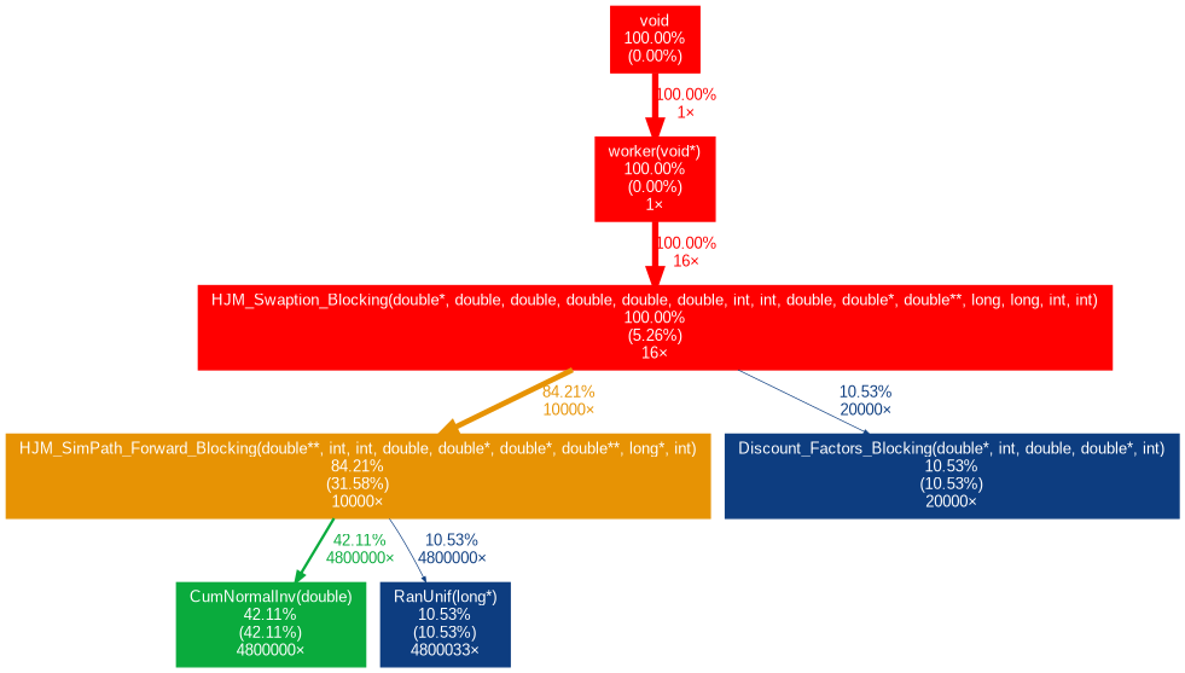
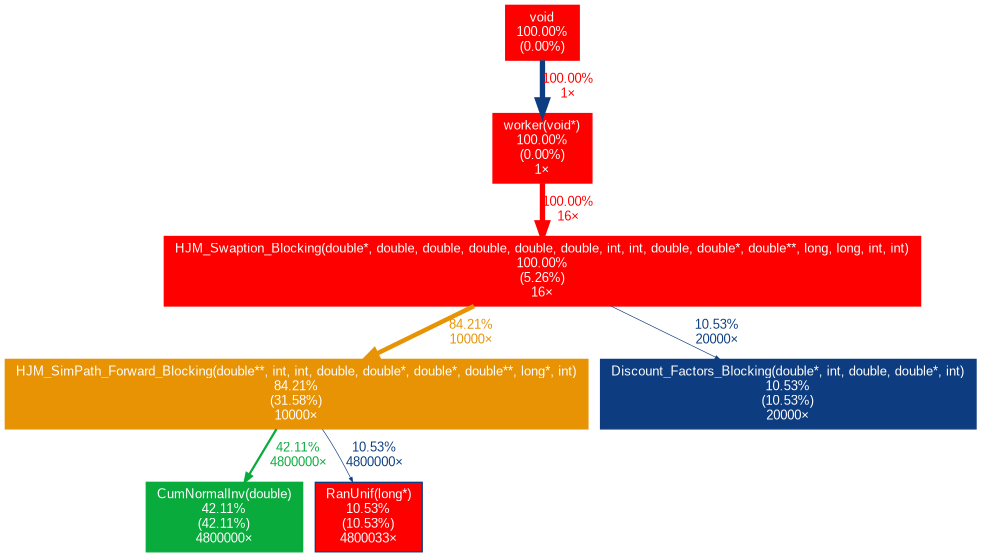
  digraph {
    fontname=Arial
    nodesep=0.125
    ranksep=0.25
    node [color="#ff0000" fontcolor="#ffffff" fontname=Arial fontsize=10.00 shape=box style=filled]
    edge [arrowsize=1.00 color="#ff0000" fontcolor="#ff0000" fontname=Arial fontsize=10.00 labeldistance=4.00 penwidth=4.00]
    n1 [height=0 label="void\n100.00%\n(0.00%)" width=0]
    n2 [height=0 label="worker(void*)\n100.00%\n(0.00%)\n1×" width=0]
    n3 [height=0 label="HJM_Swaption_Blocking(double*, double, double, double, double, double, int, int, double, double*, double**, long, long, int, int)\n100.00%\n(5.26%)\n16×" width=0]
    n4 [color="#e79304" height=0 label="HJM_SimPath_Forward_Blocking(double**, int, int, double, double*, double*, double**, long*, int)\n84.21%\n(31.58%)\n10000×" width=0]
    n5 [color="#0d3d80" height=0 label="Discount_Factors_Blocking(double*, int, double, double*, int)\n10.53%\n(10.53%)\n20000×" width=0]
    n6 [color="#0aab3d" height=0 label="CumNormalInv(double)\n42.11%\n(42.11%)\n4800000×" width=0]
-   n7 [color="#0d3d80" height=0 label="RanUnif(long*)\n10.53%\n(10.53%)\n4800033×" width=0]
-   n1 -> n2 [label="100.00%\n1×"]
+   n7 [color="#0d3d80" height=0 label="RanUnif(long*)\n10.53%\n(10.53%)\n4800033×" width=0 fillcolor="#ff0000"]
+   n1 -> n2 [color="#0d3d80" label="100.00%\n1×"]
    n2 -> n3 [label="100.00%\n16×"]
    n3 -> n4 [arrowsize=0.92 color="#e79304" fontcolor="#e79304" label="84.21%\n10000×" labeldistance=3.37 penwidth=3.37]
    n3 -> n5 [arrowsize=0.35 color="#0d3d80" fontcolor="#0d3d80" label="10.53%\n20000×" labeldistance=0.50 penwidth=0.50]
    n4 -> n6 [arrowsize=0.65 color="#0aab3d" fontcolor="#0aab3d" label="42.11%\n4800000×" labeldistance=1.68 penwidth=1.68]
    n4 -> n7 [arrowsize=0.35 color="#0d3d80" fontcolor="#0d3d80" label="10.53%\n4800000×" labeldistance=0.50 penwidth=0.50]
  }
